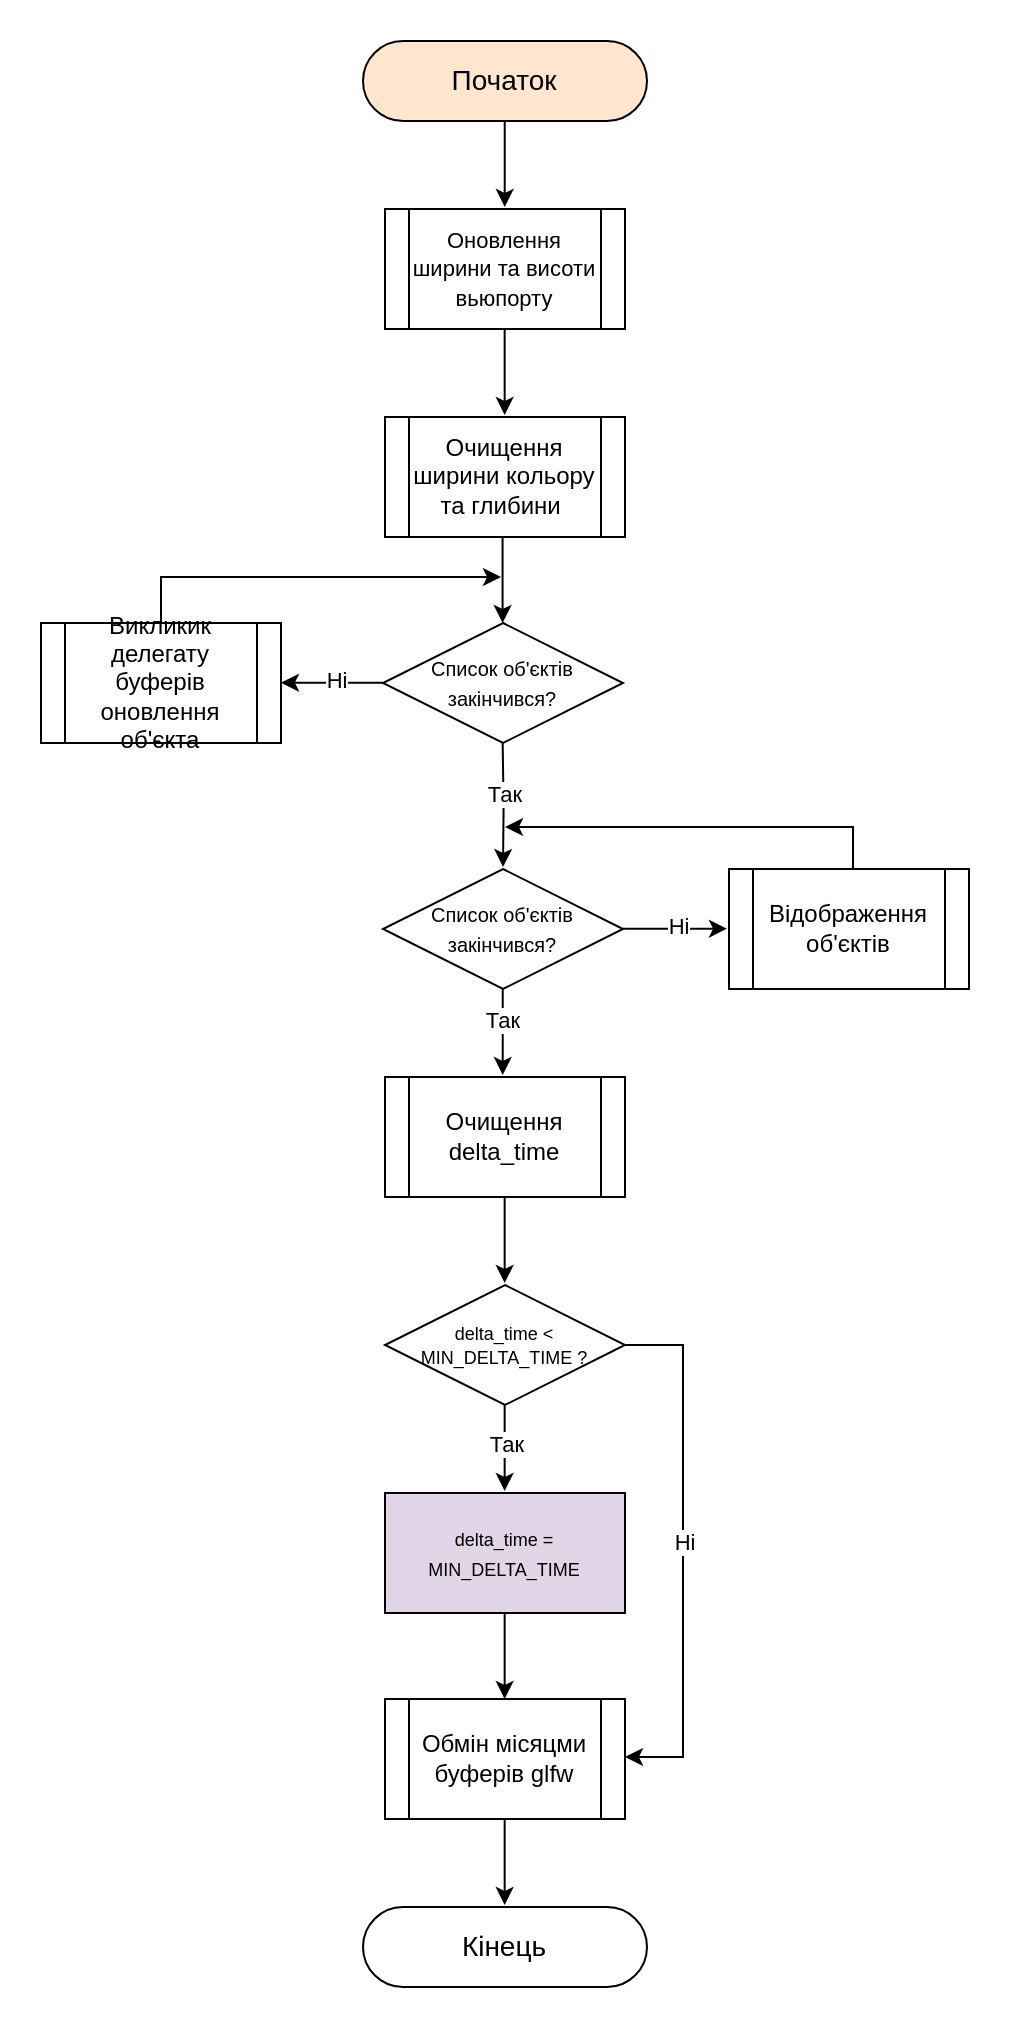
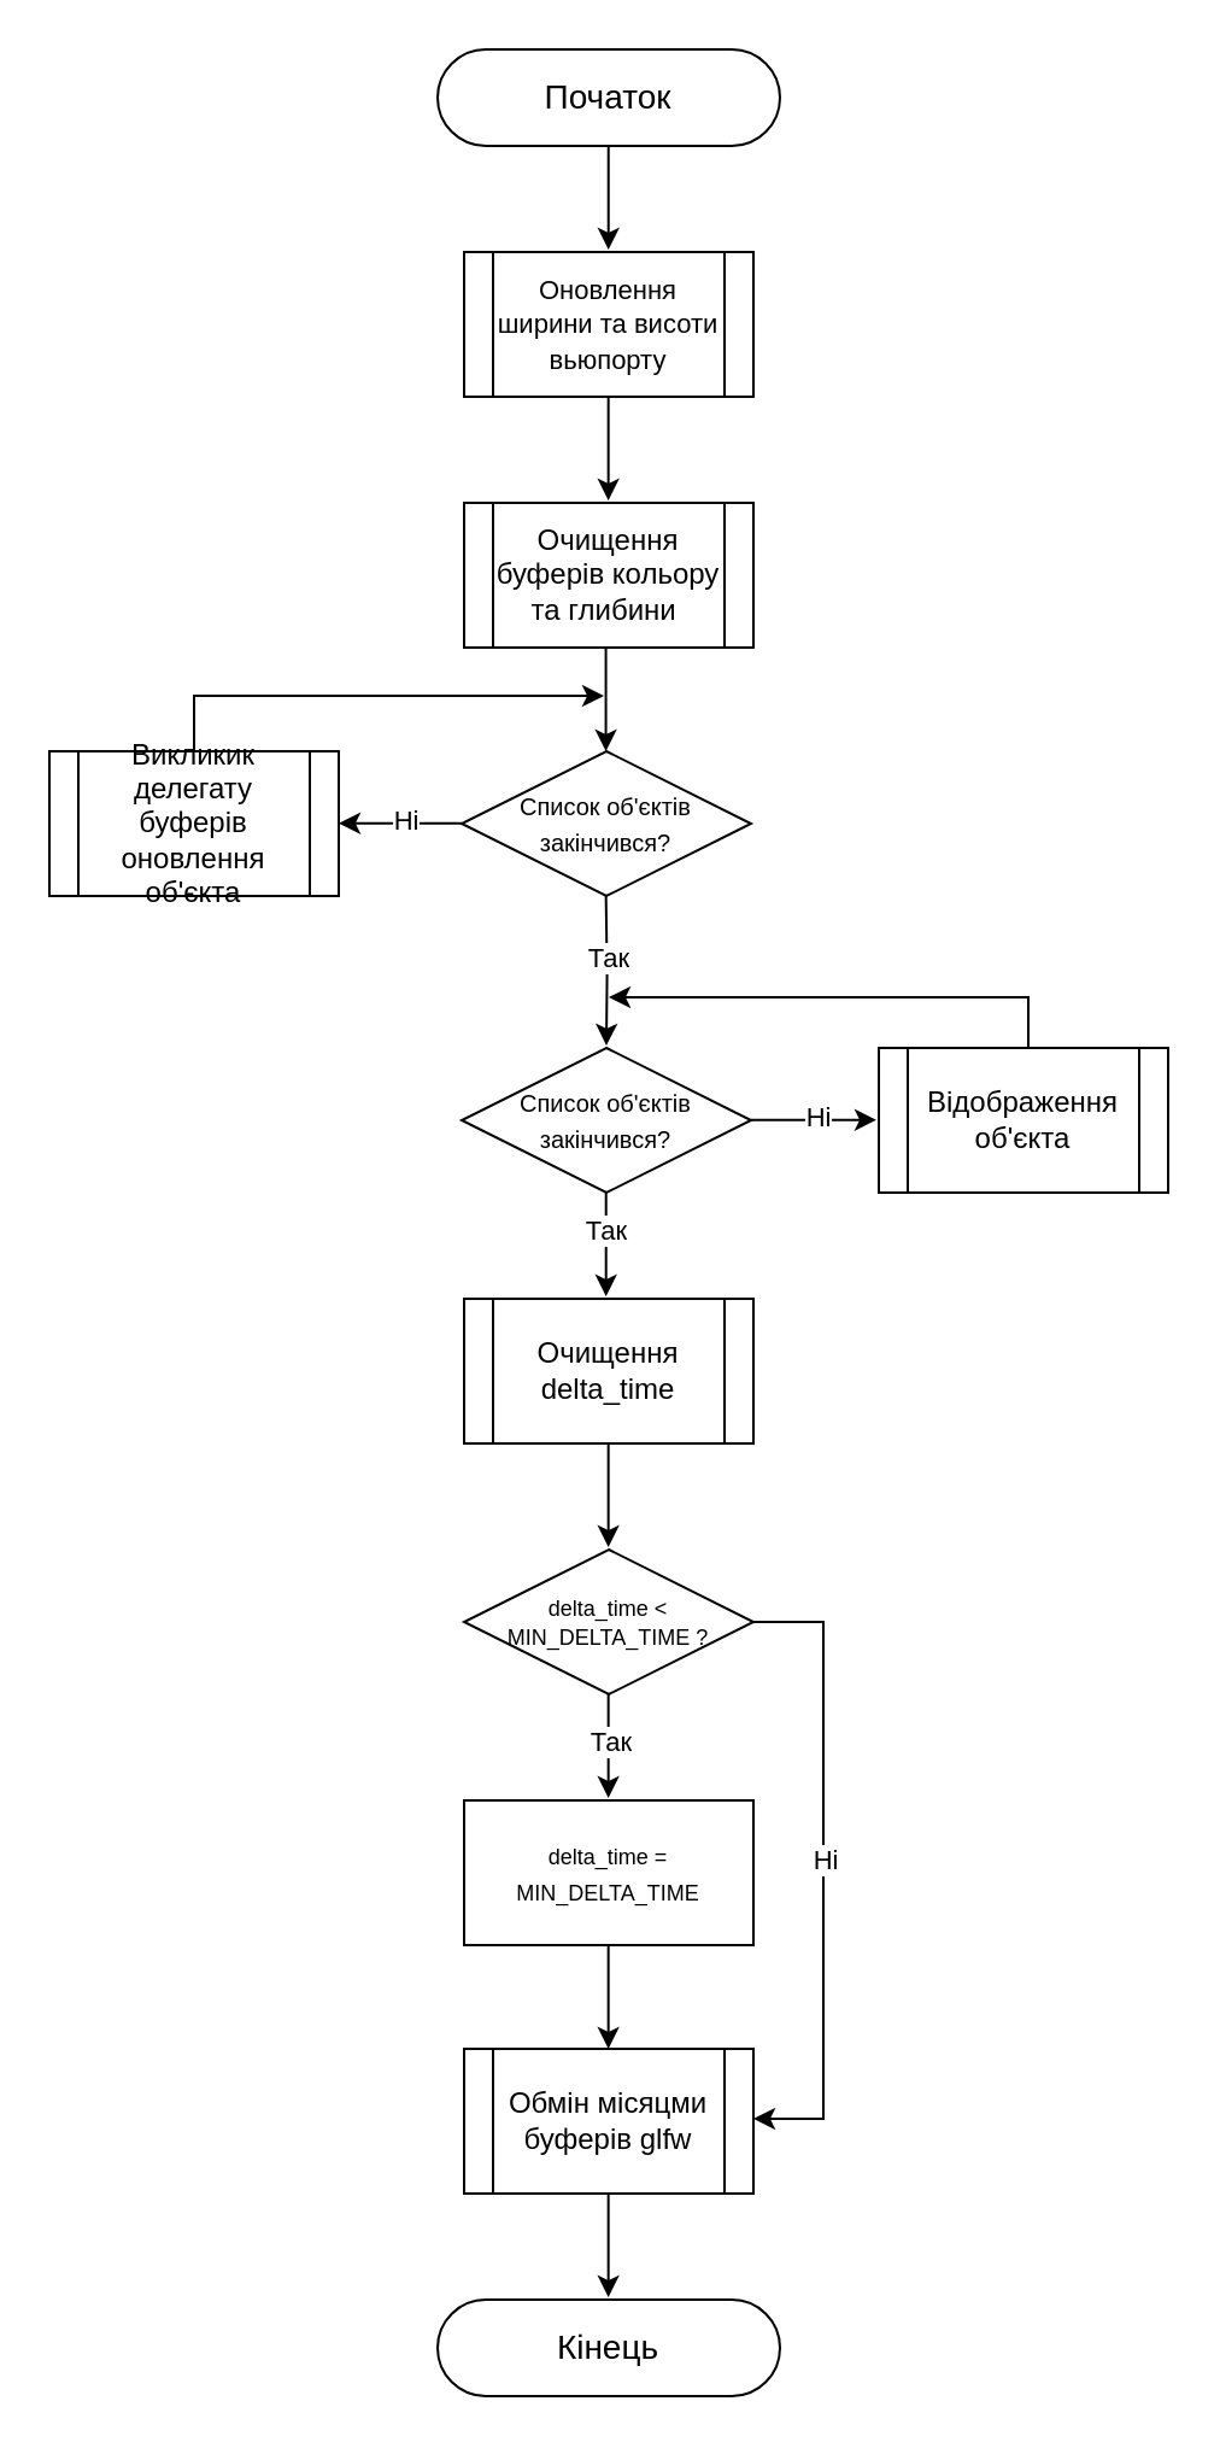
  <mxCell id="0" />
  <mxCell id="1" parent="0" />
- <mxCell id="2" value="&lt;font style=&quot;font-size: 14px;&quot;&gt;Початок&lt;/font&gt;" style="rounded=1;whiteSpace=wrap;html=1;arcSize=50;fillColor=#ffe6cc;" parent="1" vertex="1"><mxGeometry x="181" width="142" height="40" as="geometry" y="20" /></mxCell>
+ <mxCell id="2" value="&lt;font style=&quot;font-size: 14px;&quot;&gt;Початок&lt;/font&gt;" style="rounded=1;whiteSpace=wrap;html=1;arcSize=50;" parent="1" vertex="1"><mxGeometry x="181" width="142" height="40" as="geometry" y="20" /></mxCell>
  <mxCell id="3" value="&lt;font style=&quot;font-size: 14px;&quot;&gt;Кінець&lt;/font&gt;" style="rounded=1;whiteSpace=wrap;html=1;arcSize=50;" parent="1" vertex="1"><mxGeometry x="181" y="953" width="142" height="40" as="geometry" /></mxCell>
  <mxCell id="4" value="Обмін місяцми буферів glfw" style="shape=process;whiteSpace=wrap;html=1;backgroundOutline=1;" parent="1" vertex="1"><mxGeometry x="192" y="849" width="120" height="60" as="geometry" /></mxCell>
  <mxCell id="5" style="edgeStyle=orthogonalEdgeStyle;rounded=0;orthogonalLoop=1;jettySize=auto;html=1;entryX=0.5;entryY=0;entryDx=0;entryDy=0;" parent="1" edge="1"><mxGeometry relative="1" as="geometry"><mxPoint x="251.83" y="909" as="sourcePoint" /><mxPoint x="251.83" y="952" as="targetPoint" /></mxGeometry></mxCell>
  <mxCell id="6" value="&lt;font style=&quot;font-size: 11px;&quot;&gt;Оновлення ширини та висоти вьюпорту&lt;/font&gt;" style="shape=process;whiteSpace=wrap;html=1;backgroundOutline=1;" vertex="1" parent="1"><mxGeometry x="192" y="104" width="120" height="60" as="geometry" /></mxCell>
  <mxCell id="7" style="edgeStyle=orthogonalEdgeStyle;rounded=0;orthogonalLoop=1;jettySize=auto;html=1;entryX=0.5;entryY=0;entryDx=0;entryDy=0;" edge="1" parent="1"><mxGeometry relative="1" as="geometry"><mxPoint x="251.86" y="60" as="sourcePoint" /><mxPoint x="251.86" y="103" as="targetPoint" /></mxGeometry></mxCell>
  <mxCell id="8" style="edgeStyle=orthogonalEdgeStyle;rounded=0;orthogonalLoop=1;jettySize=auto;html=1;entryX=0.5;entryY=0;entryDx=0;entryDy=0;" edge="1" parent="1"><mxGeometry relative="1" as="geometry"><mxPoint x="250.79" y="268" as="sourcePoint" /><mxPoint x="250.79" y="311" as="targetPoint" /></mxGeometry></mxCell>
  <mxCell id="9" value="&lt;font style=&quot;font-size: 10px;&quot;&gt;Список об'єктів закінчився?&lt;/font&gt;" style="rhombus;whiteSpace=wrap;html=1;" vertex="1" parent="1"><mxGeometry x="191" y="311" width="120" height="60" as="geometry" /></mxCell>
  <mxCell id="10" value="Викликик делегату буферів оновлення об'єкта" style="shape=process;whiteSpace=wrap;html=1;backgroundOutline=1;" vertex="1" parent="1"><mxGeometry x="20" y="311" width="120" height="60" as="geometry" /></mxCell>
  <mxCell id="11" style="edgeStyle=orthogonalEdgeStyle;rounded=0;orthogonalLoop=1;jettySize=auto;html=1;" edge="1" parent="1"><mxGeometry relative="1" as="geometry"><mxPoint x="250.83" y="371" as="sourcePoint" /><mxPoint x="251" y="433" as="targetPoint" /></mxGeometry></mxCell>
  <mxCell id="12" value="Так" style="edgeLabel;html=1;align=center;verticalAlign=middle;resizable=0;points=[];" vertex="1" connectable="0" parent="11"><mxGeometry x="-0.175" relative="1" as="geometry"><mxPoint as="offset" /></mxGeometry></mxCell>
  <mxCell id="13" style="edgeStyle=orthogonalEdgeStyle;rounded=0;orthogonalLoop=1;jettySize=auto;html=1;entryX=1;entryY=0.5;entryDx=0;entryDy=0;" edge="1" parent="1"><mxGeometry relative="1" as="geometry"><mxPoint x="191" y="340.83" as="sourcePoint" /><mxPoint x="140" y="340.83" as="targetPoint" /></mxGeometry></mxCell>
  <mxCell id="14" value="Ні" style="edgeLabel;html=1;align=center;verticalAlign=middle;resizable=0;points=[];" vertex="1" connectable="0" parent="13"><mxGeometry x="-0.045" y="-1" relative="1" as="geometry"><mxPoint as="offset" /></mxGeometry></mxCell>
  <mxCell id="15" style="edgeStyle=orthogonalEdgeStyle;rounded=0;orthogonalLoop=1;jettySize=auto;html=1;" edge="1" parent="1"><mxGeometry relative="1" as="geometry"><mxPoint x="250" y="288" as="targetPoint" /><mxPoint x="80" y="311" as="sourcePoint" /><Array as="points"><mxPoint x="80" y="288" /></Array></mxGeometry></mxCell>
  <mxCell id="16" style="rounded=0;orthogonalLoop=1;jettySize=auto;html=1;entryX=1;entryY=0.5;entryDx=0;entryDy=0;endArrow=none;endFill=0;startArrow=classic;startFill=1;" edge="1" parent="1"><mxGeometry relative="1" as="geometry"><mxPoint x="363" y="463.86" as="sourcePoint" /><mxPoint x="311" y="463.86" as="targetPoint" /></mxGeometry></mxCell>
  <mxCell id="17" value="Ні" style="edgeLabel;html=1;align=center;verticalAlign=middle;resizable=0;points=[];" vertex="1" connectable="0" parent="16"><mxGeometry x="-0.045" y="-1" relative="1" as="geometry"><mxPoint as="offset" /></mxGeometry></mxCell>
  <mxCell id="18" value="&lt;font style=&quot;font-size: 10px;&quot;&gt;Список об'єктів закінчився?&lt;/font&gt;" style="rhombus;whiteSpace=wrap;html=1;" vertex="1" parent="1"><mxGeometry x="191" y="434" width="120" height="60" as="geometry" /></mxCell>
  <mxCell id="19" style="edgeStyle=orthogonalEdgeStyle;rounded=0;orthogonalLoop=1;jettySize=auto;html=1;" edge="1" parent="1"><mxGeometry relative="1" as="geometry"><mxPoint x="252" y="413" as="targetPoint" /><mxPoint x="426" y="434" as="sourcePoint" /><Array as="points"><mxPoint x="426" y="413" /><mxPoint x="252" y="413" /></Array></mxGeometry></mxCell>
- <mxCell id="20" value="Відображення об'єктів" style="shape=process;whiteSpace=wrap;html=1;backgroundOutline=1;" vertex="1" parent="1"><mxGeometry x="364" y="434" width="120" height="60" as="geometry" /></mxCell>
+ <mxCell id="20" value="Відображення об'єкта" style="shape=process;whiteSpace=wrap;html=1;backgroundOutline=1;" vertex="1" parent="1"><mxGeometry x="364" y="434" width="120" height="60" as="geometry" /></mxCell>
  <mxCell id="21" style="edgeStyle=orthogonalEdgeStyle;rounded=0;orthogonalLoop=1;jettySize=auto;html=1;entryX=0.5;entryY=0;entryDx=0;entryDy=0;" edge="1" parent="1"><mxGeometry relative="1" as="geometry"><mxPoint x="250.86" y="494" as="sourcePoint" /><mxPoint x="250.86" y="537" as="targetPoint" /></mxGeometry></mxCell>
  <mxCell id="22" value="Так" style="edgeLabel;html=1;align=center;verticalAlign=middle;resizable=0;points=[];" vertex="1" connectable="0" parent="21"><mxGeometry x="-0.282" relative="1" as="geometry"><mxPoint as="offset" /></mxGeometry></mxCell>
  <mxCell id="23" value="Очищення delta_time" style="shape=process;whiteSpace=wrap;html=1;backgroundOutline=1;" vertex="1" parent="1"><mxGeometry x="192" y="538" width="120" height="60" as="geometry" /></mxCell>
  <mxCell id="24" style="edgeStyle=orthogonalEdgeStyle;rounded=0;orthogonalLoop=1;jettySize=auto;html=1;entryX=1;entryY=0.5;entryDx=0;entryDy=0;" edge="1" parent="1" source="26"><mxGeometry relative="1" as="geometry"><Array as="points"><mxPoint x="341" y="672" /><mxPoint x="341" y="878" /></Array><mxPoint x="312" y="878" as="targetPoint" /></mxGeometry></mxCell>
  <mxCell id="25" value="Ні" style="edgeLabel;html=1;align=center;verticalAlign=middle;resizable=0;points=[];" vertex="1" connectable="0" parent="24"><mxGeometry x="-0.037" relative="1" as="geometry"><mxPoint as="offset" /></mxGeometry></mxCell>
  <mxCell id="26" value="&lt;p style=&quot;line-height: 90%;&quot;&gt;&lt;font style=&quot;font-size: 9px;&quot;&gt;delta_time &amp;lt; MIN_DELTA_TIME ?&lt;/font&gt;&lt;/p&gt;" style="rhombus;whiteSpace=wrap;html=1;" vertex="1" parent="1"><mxGeometry x="192" y="642" width="120" height="60" as="geometry" /></mxCell>
  <mxCell id="27" style="edgeStyle=orthogonalEdgeStyle;rounded=0;orthogonalLoop=1;jettySize=auto;html=1;entryX=0.5;entryY=0;entryDx=0;entryDy=0;" edge="1" parent="1"><mxGeometry relative="1" as="geometry"><mxPoint x="251.83" y="598" as="sourcePoint" /><mxPoint x="251.83" y="641" as="targetPoint" /></mxGeometry></mxCell>
  <mxCell id="28" style="edgeStyle=orthogonalEdgeStyle;rounded=0;orthogonalLoop=1;jettySize=auto;html=1;entryX=0.5;entryY=0;entryDx=0;entryDy=0;" edge="1" parent="1"><mxGeometry relative="1" as="geometry"><mxPoint x="251.83" y="702" as="sourcePoint" /><mxPoint x="251.83" y="745" as="targetPoint" /></mxGeometry></mxCell>
  <mxCell id="29" value="Так" style="edgeLabel;html=1;align=center;verticalAlign=middle;resizable=0;points=[];" vertex="1" connectable="0" parent="28"><mxGeometry x="-0.126" y="1" relative="1" as="geometry"><mxPoint as="offset" /></mxGeometry></mxCell>
- <mxCell id="30" value="&lt;span style=&quot;font-size: 9px;&quot;&gt;delta_time = MIN_DELTA_TIME&lt;/span&gt;" style="rounded=0;whiteSpace=wrap;html=1;fillColor=#e1d5e7;" vertex="1" parent="1"><mxGeometry x="192" y="746" width="120" height="60" as="geometry" /></mxCell>
+ <mxCell id="30" value="&lt;span style=&quot;font-size: 9px;&quot;&gt;delta_time = MIN_DELTA_TIME&lt;/span&gt;" style="rounded=0;whiteSpace=wrap;html=1;" vertex="1" parent="1"><mxGeometry x="192" y="746" width="120" height="60" as="geometry" /></mxCell>
  <mxCell id="31" style="edgeStyle=orthogonalEdgeStyle;rounded=0;orthogonalLoop=1;jettySize=auto;html=1;entryX=0.5;entryY=0;entryDx=0;entryDy=0;" edge="1" parent="1"><mxGeometry relative="1" as="geometry"><mxPoint x="251.83" y="806" as="sourcePoint" /><mxPoint x="251.83" y="849" as="targetPoint" /></mxGeometry></mxCell>
  <mxCell id="32" style="edgeStyle=orthogonalEdgeStyle;rounded=0;orthogonalLoop=1;jettySize=auto;html=1;entryX=0.5;entryY=0;entryDx=0;entryDy=0;" edge="1" parent="1"><mxGeometry relative="1" as="geometry"><mxPoint x="251.83" y="164" as="sourcePoint" /><mxPoint x="251.83" y="207" as="targetPoint" /></mxGeometry></mxCell>
- <mxCell id="33" value="Очищення ширини кольору та глибини&amp;nbsp;" style="shape=process;whiteSpace=wrap;html=1;backgroundOutline=1;" vertex="1" parent="1"><mxGeometry x="192" y="208" width="120" height="60" as="geometry" /></mxCell>
+ <mxCell id="33" value="Очищення буферів кольору та глибини&amp;nbsp;" style="shape=process;whiteSpace=wrap;html=1;backgroundOutline=1;" vertex="1" parent="1"><mxGeometry x="192" y="208" width="120" height="60" as="geometry" /></mxCell>
